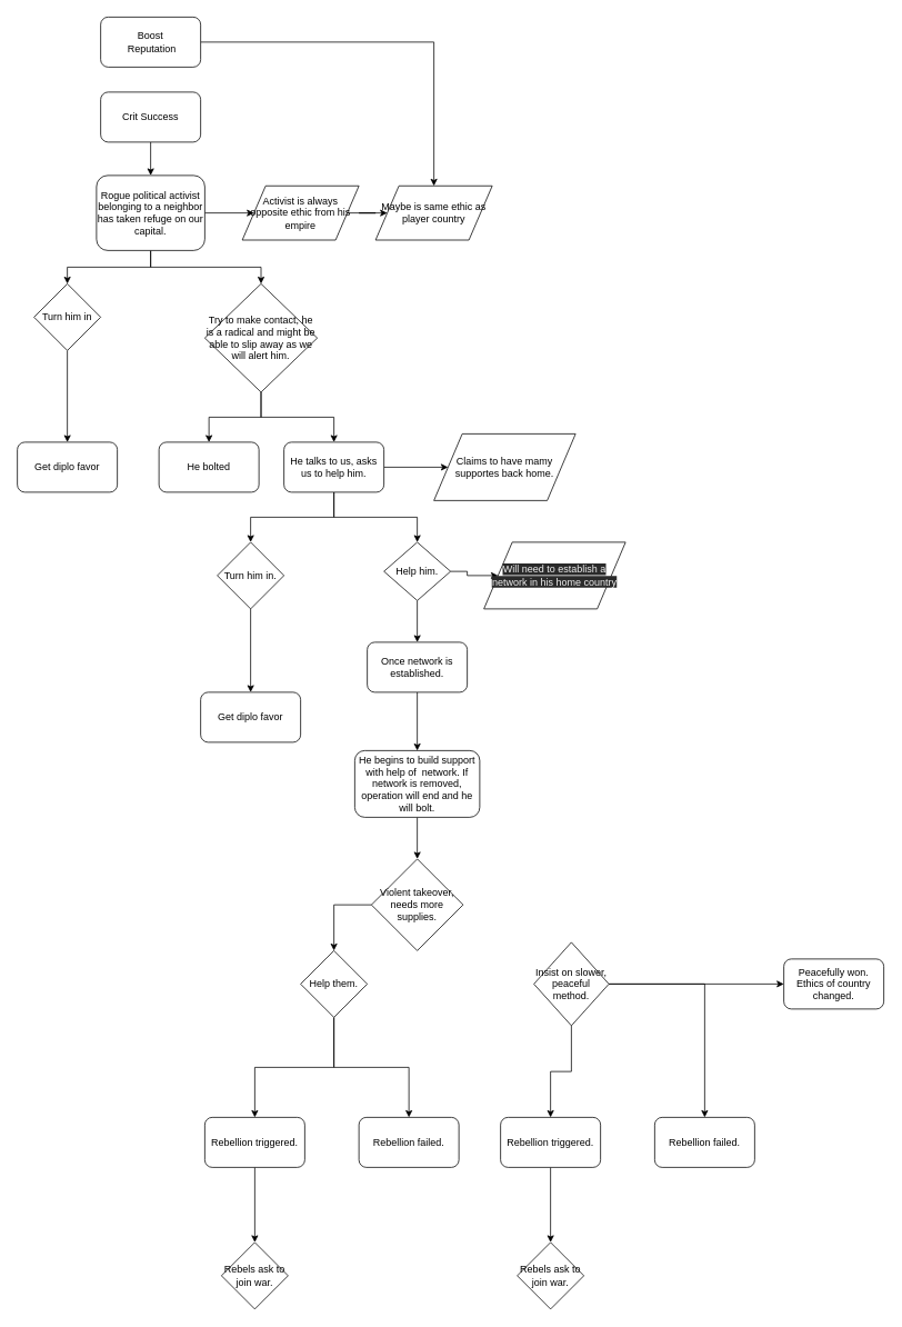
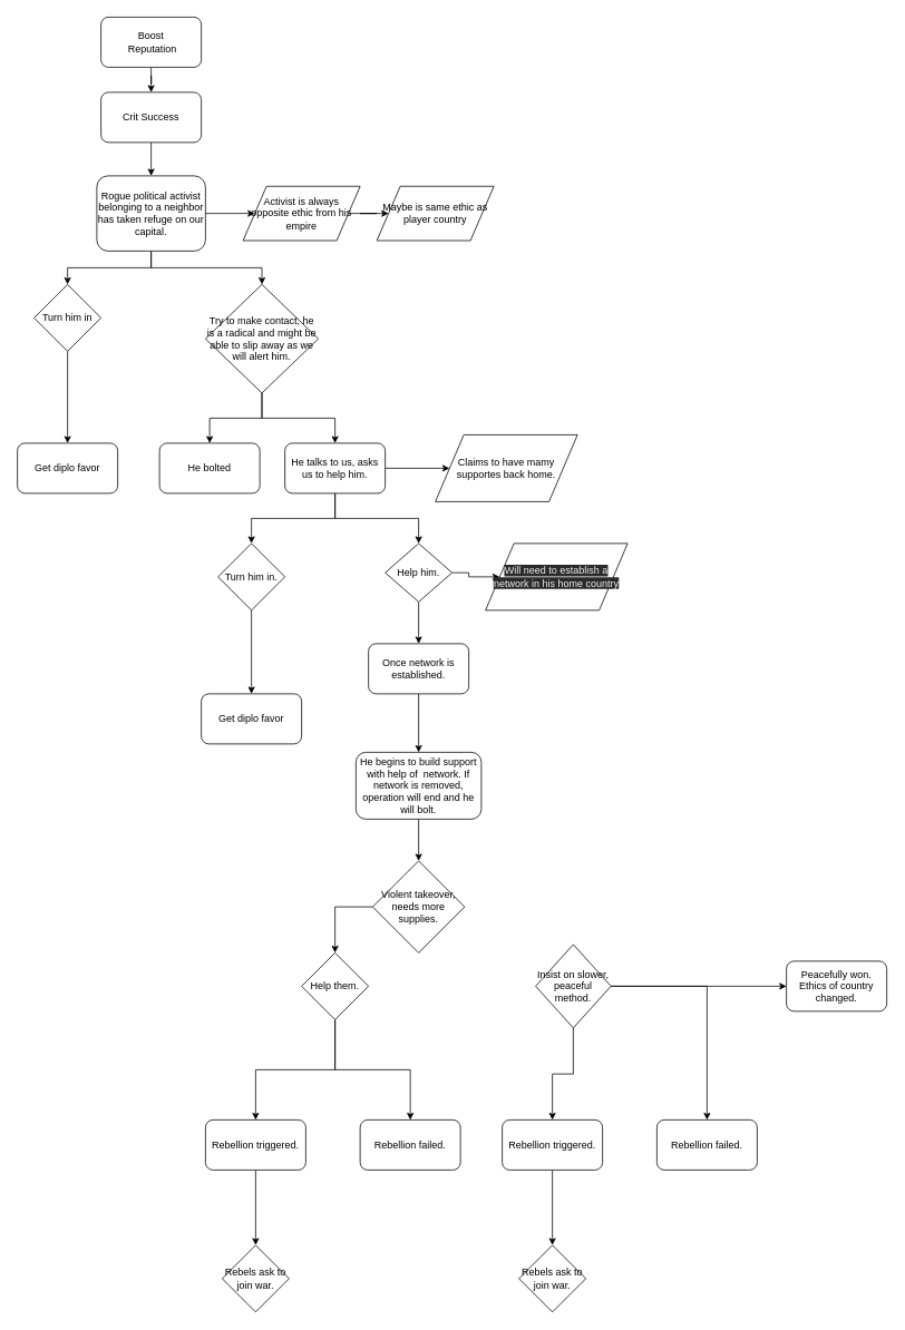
  <mxCell id="0" />
  <mxCell id="1" parent="0" />
- <mxCell id="2" style="edgeStyle=orthogonalEdgeStyle;rounded=0;orthogonalLoop=1;jettySize=auto;html=1;" parent="1" source="3" target="19" edge="1"><mxGeometry relative="1" as="geometry" /></mxCell>
+ <mxCell id="2" style="edgeStyle=orthogonalEdgeStyle;rounded=0;orthogonalLoop=1;jettySize=auto;html=1;entryX=0.5;entryY=0;entryDx=0;entryDy=0;" parent="1" source="3" target="5" edge="1"><mxGeometry relative="1" as="geometry" /></mxCell>
  <mxCell id="3" value="Boost&lt;br&gt;&amp;nbsp;Reputation" style="rounded=1;whiteSpace=wrap;html=1;" parent="1" vertex="1"><mxGeometry x="120" y="20" width="120" height="60" as="geometry" /></mxCell>
  <mxCell id="4" style="edgeStyle=orthogonalEdgeStyle;rounded=0;orthogonalLoop=1;jettySize=auto;html=1;entryX=0.5;entryY=0;entryDx=0;entryDy=0;" edge="1" parent="1" source="5" target="10"><mxGeometry relative="1" as="geometry" /></mxCell>
  <mxCell id="5" value="Crit Success" style="rounded=1;whiteSpace=wrap;html=1;" parent="1" vertex="1"><mxGeometry x="120" y="110" width="120" height="60" as="geometry" /></mxCell>
  <mxCell id="6" value="Get diplo favor" style="rounded=1;whiteSpace=wrap;html=1;" parent="1" vertex="1"><mxGeometry x="20" y="530" width="120" height="60" as="geometry" /></mxCell>
  <mxCell id="7" style="edgeStyle=orthogonalEdgeStyle;rounded=0;orthogonalLoop=1;jettySize=auto;html=1;" edge="1" parent="1" source="10" target="12"><mxGeometry relative="1" as="geometry" /></mxCell>
  <mxCell id="8" style="edgeStyle=orthogonalEdgeStyle;rounded=0;orthogonalLoop=1;jettySize=auto;html=1;entryX=0.5;entryY=0;entryDx=0;entryDy=0;" edge="1" parent="1" source="10" target="15"><mxGeometry relative="1" as="geometry" /></mxCell>
  <mxCell id="9" style="edgeStyle=orthogonalEdgeStyle;rounded=0;orthogonalLoop=1;jettySize=auto;html=1;entryX=0;entryY=0.5;entryDx=0;entryDy=0;" edge="1" parent="1" source="10" target="17"><mxGeometry relative="1" as="geometry" /></mxCell>
  <mxCell id="10" value="Rogue political activist belonging to a neighbor has taken refuge on our capital." style="rounded=1;whiteSpace=wrap;html=1;" vertex="1" parent="1"><mxGeometry x="115" y="210" width="130" height="90" as="geometry" /></mxCell>
  <mxCell id="11" style="edgeStyle=orthogonalEdgeStyle;rounded=0;orthogonalLoop=1;jettySize=auto;html=1;entryX=0.5;entryY=0;entryDx=0;entryDy=0;" edge="1" parent="1" source="12" target="6"><mxGeometry relative="1" as="geometry" /></mxCell>
  <mxCell id="12" value="Turn him in" style="rhombus;whiteSpace=wrap;html=1;" vertex="1" parent="1"><mxGeometry x="40" y="340" width="80" height="80" as="geometry" /></mxCell>
  <mxCell id="13" style="edgeStyle=orthogonalEdgeStyle;rounded=0;orthogonalLoop=1;jettySize=auto;html=1;entryX=0.5;entryY=0;entryDx=0;entryDy=0;" edge="1" parent="1" source="15" target="20"><mxGeometry relative="1" as="geometry" /></mxCell>
  <mxCell id="14" style="edgeStyle=orthogonalEdgeStyle;rounded=0;orthogonalLoop=1;jettySize=auto;html=1;entryX=0.5;entryY=0;entryDx=0;entryDy=0;" edge="1" parent="1" source="15" target="24"><mxGeometry relative="1" as="geometry" /></mxCell>
  <mxCell id="15" value="Try to make contact, he is a radical and might be able to slip away as we will alert him." style="rhombus;whiteSpace=wrap;html=1;" vertex="1" parent="1"><mxGeometry x="245" y="340" width="135" height="130" as="geometry" /></mxCell>
  <mxCell id="16" style="edgeStyle=orthogonalEdgeStyle;rounded=0;orthogonalLoop=1;jettySize=auto;html=1;" edge="1" parent="1" source="17" target="19"><mxGeometry relative="1" as="geometry" /></mxCell>
  <mxCell id="17" value="Activist is always opposite ethic from his empire" style="shape=parallelogram;perimeter=parallelogramPerimeter;whiteSpace=wrap;html=1;" vertex="1" parent="1"><mxGeometry x="290" y="222.5" width="140" height="65" as="geometry" /></mxCell>
  <mxCell id="18" style="edgeStyle=orthogonalEdgeStyle;rounded=0;orthogonalLoop=1;jettySize=auto;html=1;exitX=0.5;exitY=1;exitDx=0;exitDy=0;" edge="1" parent="1" source="17" target="17"><mxGeometry relative="1" as="geometry" /></mxCell>
  <mxCell id="19" value="Maybe is same ethic as player country" style="shape=parallelogram;perimeter=parallelogramPerimeter;whiteSpace=wrap;html=1;" vertex="1" parent="1"><mxGeometry x="450" y="222.5" width="140" height="65" as="geometry" /></mxCell>
  <mxCell id="20" value="He bolted" style="rounded=1;whiteSpace=wrap;html=1;" vertex="1" parent="1"><mxGeometry x="190" y="530" width="120" height="60" as="geometry" /></mxCell>
  <mxCell id="21" style="edgeStyle=orthogonalEdgeStyle;rounded=0;orthogonalLoop=1;jettySize=auto;html=1;" edge="1" parent="1" source="24" target="26"><mxGeometry relative="1" as="geometry" /></mxCell>
  <mxCell id="22" style="edgeStyle=orthogonalEdgeStyle;rounded=0;orthogonalLoop=1;jettySize=auto;html=1;entryX=0.5;entryY=0;entryDx=0;entryDy=0;" edge="1" parent="1" source="24" target="29"><mxGeometry relative="1" as="geometry" /></mxCell>
  <mxCell id="23" style="edgeStyle=orthogonalEdgeStyle;rounded=0;orthogonalLoop=1;jettySize=auto;html=1;" edge="1" parent="1" source="24" target="34"><mxGeometry relative="1" as="geometry" /></mxCell>
  <mxCell id="24" value="He talks to us, asks us to help him." style="rounded=1;whiteSpace=wrap;html=1;" vertex="1" parent="1"><mxGeometry x="340" y="530" width="120" height="60" as="geometry" /></mxCell>
  <mxCell id="25" style="edgeStyle=orthogonalEdgeStyle;rounded=0;orthogonalLoop=1;jettySize=auto;html=1;entryX=0.5;entryY=0;entryDx=0;entryDy=0;" edge="1" parent="1" source="26" target="30"><mxGeometry relative="1" as="geometry" /></mxCell>
  <mxCell id="26" value="Turn him in." style="rhombus;whiteSpace=wrap;html=1;" vertex="1" parent="1"><mxGeometry x="260" y="650" width="80" height="80" as="geometry" /></mxCell>
  <mxCell id="27" style="edgeStyle=orthogonalEdgeStyle;rounded=0;orthogonalLoop=1;jettySize=auto;html=1;entryX=0;entryY=0.5;entryDx=0;entryDy=0;" edge="1" parent="1" source="29" target="31"><mxGeometry relative="1" as="geometry" /></mxCell>
  <mxCell id="28" style="edgeStyle=orthogonalEdgeStyle;rounded=0;orthogonalLoop=1;jettySize=auto;html=1;entryX=0.5;entryY=0;entryDx=0;entryDy=0;" edge="1" parent="1" source="29" target="33"><mxGeometry relative="1" as="geometry" /></mxCell>
  <mxCell id="29" value="Help him." style="rhombus;whiteSpace=wrap;html=1;" vertex="1" parent="1"><mxGeometry x="460" y="650" width="80" height="70" as="geometry" /></mxCell>
  <mxCell id="30" value="Get diplo favor" style="rounded=1;whiteSpace=wrap;html=1;" vertex="1" parent="1"><mxGeometry x="240" y="830" width="120" height="60" as="geometry" /></mxCell>
  <mxCell id="31" value="&#10;&#10;&lt;!--StartFragment--&gt;&lt;span style=&quot;color: rgb(240, 240, 240); font-family: Helvetica; font-size: 12px; font-style: normal; font-variant-ligatures: normal; font-variant-caps: normal; font-weight: 400; letter-spacing: normal; orphans: 2; text-align: center; text-indent: 0px; text-transform: none; widows: 2; word-spacing: 0px; -webkit-text-stroke-width: 0px; background-color: rgb(42, 42, 42); text-decoration-style: initial; text-decoration-color: initial; float: none; display: inline !important;&quot;&gt;Will need to establish a network in his home country&lt;/span&gt;&lt;!--EndFragment--&gt;&#10;&#10;" style="shape=parallelogram;perimeter=parallelogramPerimeter;whiteSpace=wrap;html=1;" vertex="1" parent="1"><mxGeometry x="580" y="650" width="170" height="80" as="geometry" /></mxCell>
  <mxCell id="32" style="edgeStyle=orthogonalEdgeStyle;rounded=0;orthogonalLoop=1;jettySize=auto;html=1;entryX=0.5;entryY=0;entryDx=0;entryDy=0;" edge="1" parent="1" source="33" target="36"><mxGeometry relative="1" as="geometry" /></mxCell>
  <mxCell id="33" value="Once network is established." style="rounded=1;whiteSpace=wrap;html=1;" vertex="1" parent="1"><mxGeometry x="440" y="770" width="120" height="60" as="geometry" /></mxCell>
  <mxCell id="34" value="Claims to have mamy supportes back home." style="shape=parallelogram;perimeter=parallelogramPerimeter;whiteSpace=wrap;html=1;" vertex="1" parent="1"><mxGeometry x="520" y="520" width="170" height="80" as="geometry" /></mxCell>
  <mxCell id="35" style="edgeStyle=orthogonalEdgeStyle;rounded=0;orthogonalLoop=1;jettySize=auto;html=1;entryX=0.5;entryY=0;entryDx=0;entryDy=0;" edge="1" parent="1" source="36" target="38"><mxGeometry relative="1" as="geometry" /></mxCell>
  <mxCell id="36" value="He begins to build support with help of&amp;nbsp; network. If network is removed, operation will end and he will bolt." style="rounded=1;whiteSpace=wrap;html=1;" vertex="1" parent="1"><mxGeometry x="425" y="900" width="150" height="80" as="geometry" /></mxCell>
  <mxCell id="37" style="edgeStyle=orthogonalEdgeStyle;rounded=0;orthogonalLoop=1;jettySize=auto;html=1;entryX=0.5;entryY=0;entryDx=0;entryDy=0;" edge="1" parent="1" source="38" target="41"><mxGeometry relative="1" as="geometry" /></mxCell>
  <mxCell id="38" value="Violent takeover, needs more supplies." style="rhombus;whiteSpace=wrap;html=1;" vertex="1" parent="1"><mxGeometry x="445" y="1030" width="110" height="110" as="geometry" /></mxCell>
  <mxCell id="39" style="edgeStyle=orthogonalEdgeStyle;rounded=0;orthogonalLoop=1;jettySize=auto;html=1;entryX=0.5;entryY=0;entryDx=0;entryDy=0;" edge="1" parent="1" source="41" target="47"><mxGeometry relative="1" as="geometry" /></mxCell>
  <mxCell id="40" style="edgeStyle=orthogonalEdgeStyle;rounded=0;orthogonalLoop=1;jettySize=auto;html=1;entryX=0.5;entryY=0;entryDx=0;entryDy=0;" edge="1" parent="1" source="41" target="48"><mxGeometry relative="1" as="geometry" /></mxCell>
  <mxCell id="41" value="Help them." style="rhombus;whiteSpace=wrap;html=1;" vertex="1" parent="1"><mxGeometry x="360" y="1140" width="80" height="80" as="geometry" /></mxCell>
  <mxCell id="42" style="edgeStyle=orthogonalEdgeStyle;rounded=0;orthogonalLoop=1;jettySize=auto;html=1;entryX=0.5;entryY=0;entryDx=0;entryDy=0;" edge="1" parent="1" source="45" target="51"><mxGeometry relative="1" as="geometry" /></mxCell>
  <mxCell id="43" style="edgeStyle=orthogonalEdgeStyle;rounded=0;orthogonalLoop=1;jettySize=auto;html=1;entryX=0.5;entryY=0;entryDx=0;entryDy=0;" edge="1" parent="1" source="45" target="52"><mxGeometry relative="1" as="geometry" /></mxCell>
  <mxCell id="44" style="edgeStyle=orthogonalEdgeStyle;rounded=0;orthogonalLoop=1;jettySize=auto;html=1;entryX=0;entryY=0.5;entryDx=0;entryDy=0;" edge="1" parent="1" source="45" target="54"><mxGeometry relative="1" as="geometry" /></mxCell>
  <mxCell id="45" value="Insist on slower, peaceful method." style="rhombus;whiteSpace=wrap;html=1;" vertex="1" parent="1"><mxGeometry x="640" y="1130" width="90" height="100" as="geometry" /></mxCell>
  <mxCell id="46" style="edgeStyle=orthogonalEdgeStyle;rounded=0;orthogonalLoop=1;jettySize=auto;html=1;entryX=0.5;entryY=0;entryDx=0;entryDy=0;" edge="1" parent="1" source="47" target="49"><mxGeometry relative="1" as="geometry" /></mxCell>
  <mxCell id="47" value="Rebellion triggered." style="rounded=1;whiteSpace=wrap;html=1;" vertex="1" parent="1"><mxGeometry x="245" y="1340" width="120" height="60" as="geometry" /></mxCell>
  <mxCell id="48" value="Rebellion failed." style="rounded=1;whiteSpace=wrap;html=1;" vertex="1" parent="1"><mxGeometry x="430" y="1340" width="120" height="60" as="geometry" /></mxCell>
  <mxCell id="49" value="Rebels ask to join war." style="rhombus;whiteSpace=wrap;html=1;" vertex="1" parent="1"><mxGeometry x="265" y="1490" width="80" height="80" as="geometry" /></mxCell>
  <mxCell id="50" style="edgeStyle=orthogonalEdgeStyle;rounded=0;orthogonalLoop=1;jettySize=auto;html=1;entryX=0.5;entryY=0;entryDx=0;entryDy=0;" edge="1" parent="1" source="51" target="53"><mxGeometry relative="1" as="geometry" /></mxCell>
  <mxCell id="51" value="Rebellion triggered." style="rounded=1;whiteSpace=wrap;html=1;" vertex="1" parent="1"><mxGeometry x="600" y="1340" width="120" height="60" as="geometry" /></mxCell>
  <mxCell id="52" value="Rebellion failed." style="rounded=1;whiteSpace=wrap;html=1;" vertex="1" parent="1"><mxGeometry x="785" y="1340" width="120" height="60" as="geometry" /></mxCell>
  <mxCell id="53" value="Rebels ask to join war." style="rhombus;whiteSpace=wrap;html=1;" vertex="1" parent="1"><mxGeometry x="620" y="1490" width="80" height="80" as="geometry" /></mxCell>
  <mxCell id="54" value="Peacefully won. Ethics of country changed." style="rounded=1;whiteSpace=wrap;html=1;" vertex="1" parent="1"><mxGeometry x="940" y="1150" width="120" height="60" as="geometry" /></mxCell>
